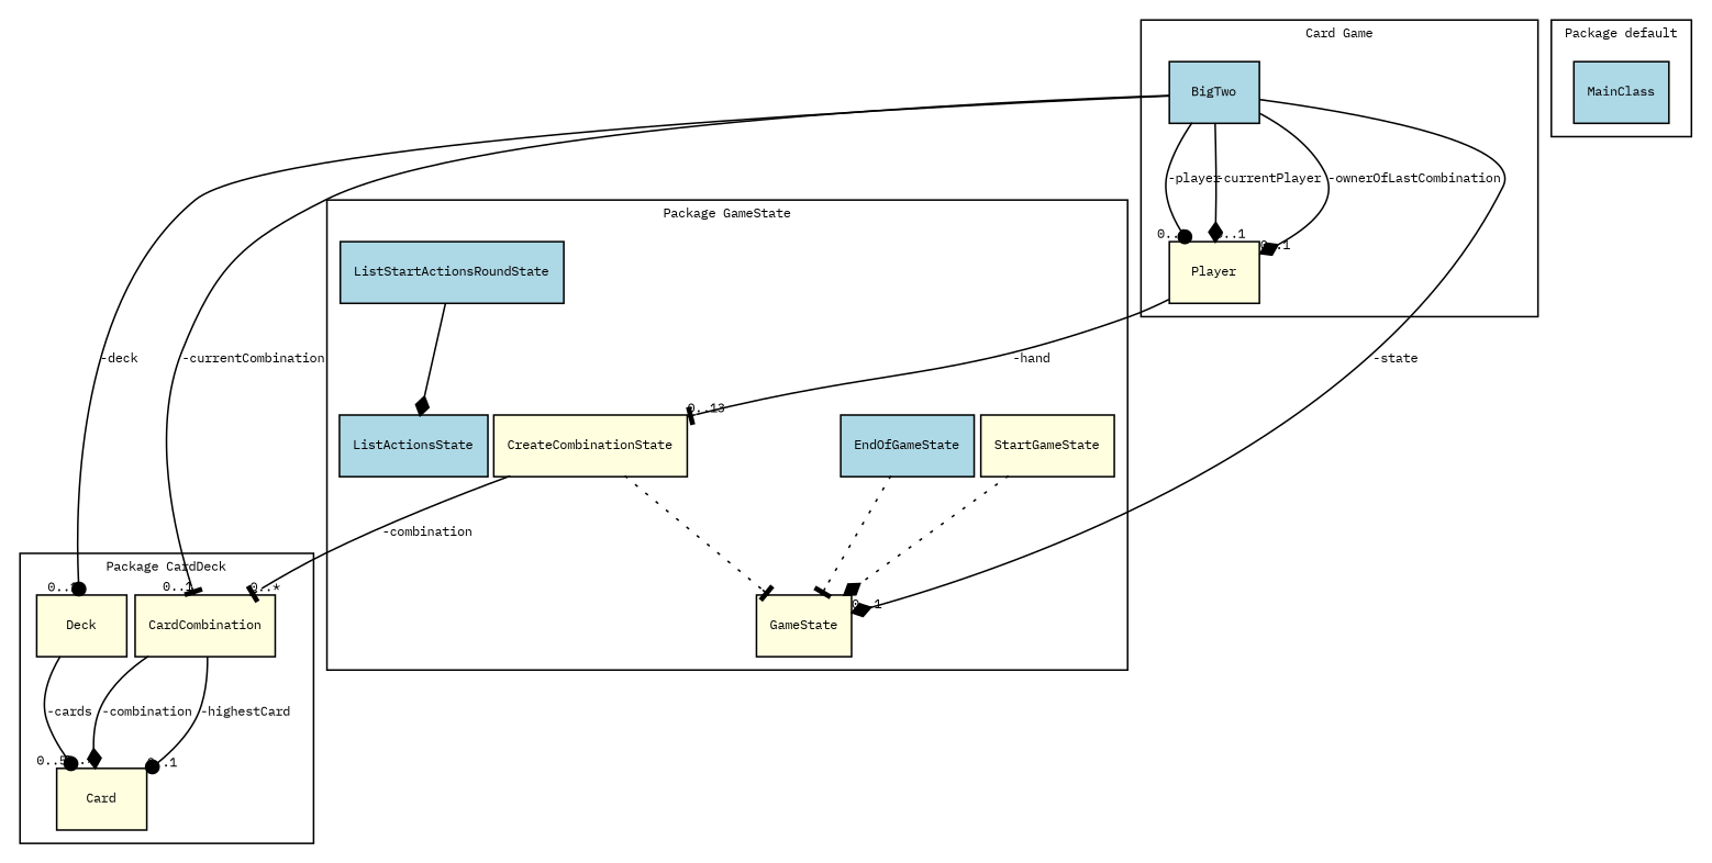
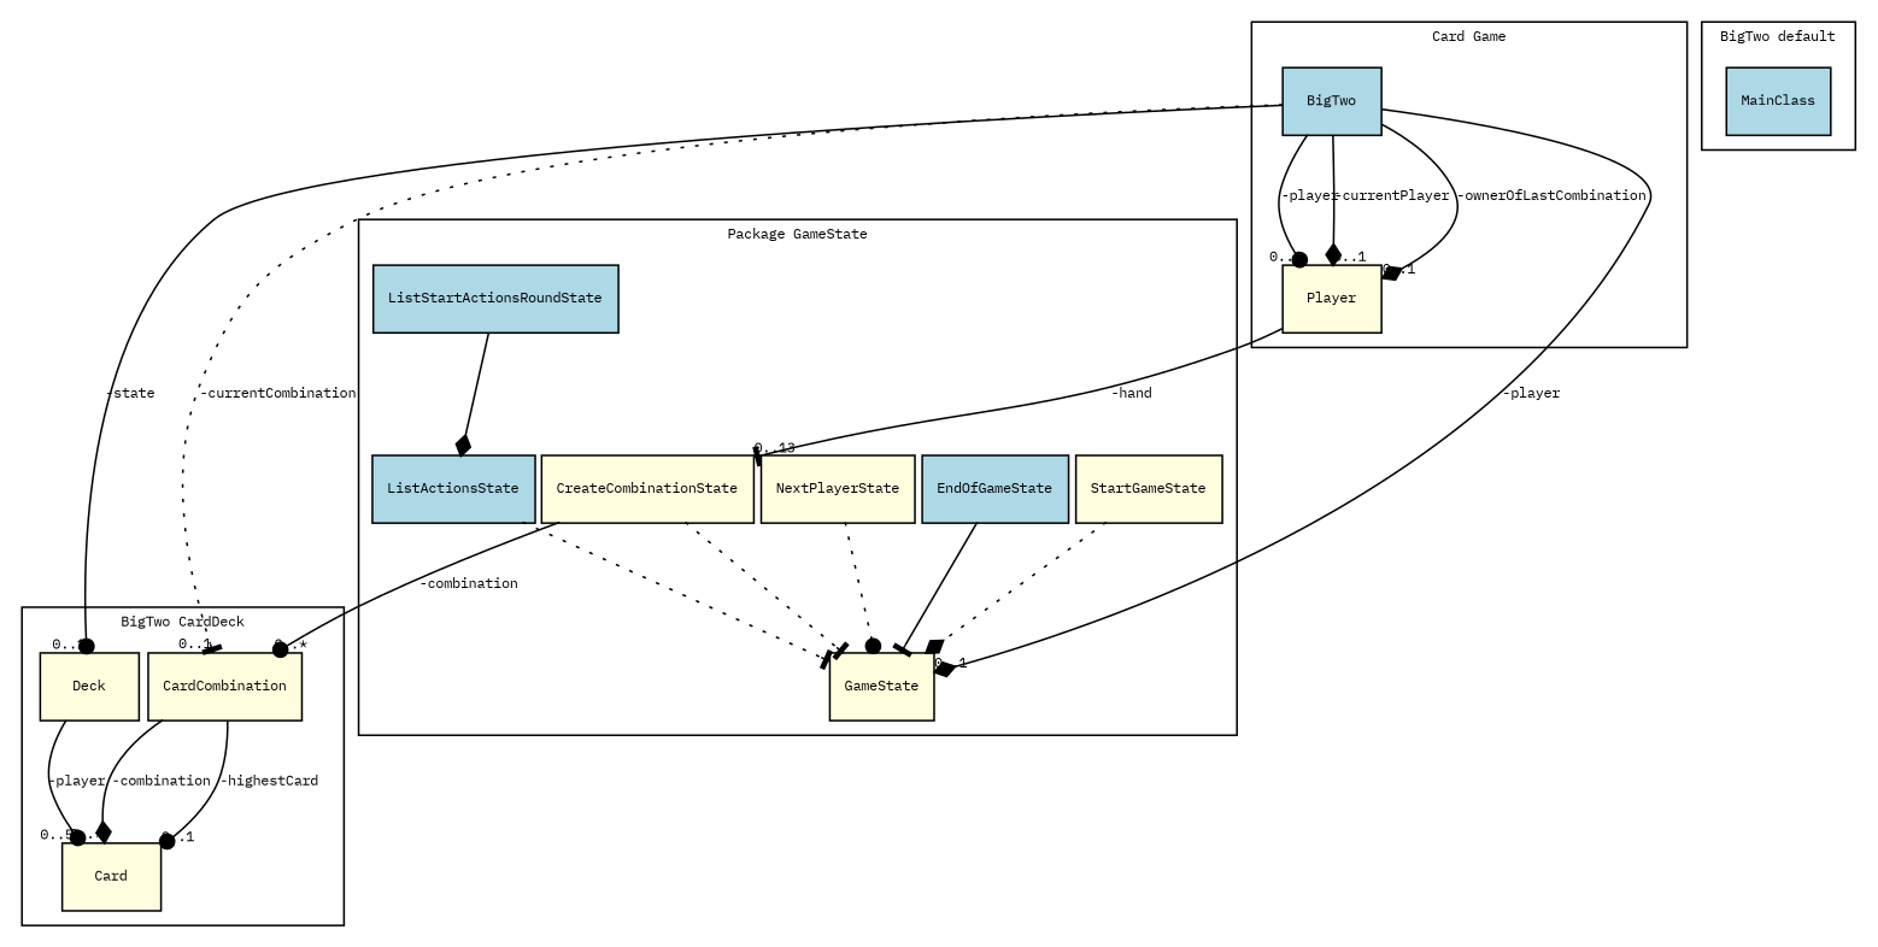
  digraph {
    fontname="IBM Plex Mono"
    fontsize=8
    nodesep=.05
    rankdir=TB
    ranksep=.8
    node [fillcolor=lightyellow fontname="IBM Plex Mono" fontsize=8 group=a shape=record style=filled]
    edge [arrowhead=dot fontname="IBM Plex Mono" fontsize=8 headlabel="0..1"]
    n1 [label="{Card}"]
    n2 [label="{CardCombination}"]
    n3 [label="{Deck}"]
    n4 [fillcolor=lightblue label="{MainClass}"]
    n5 [fillcolor=lightblue label="{BigTwo}"]
    n6 [label="{Player}"]
    n7 [label="{CreateCombinationState}"]
    n8 [label="{GameState}"]
    n9 [fillcolor=lightblue label="{EndOfGameState}"]
    n10 [fillcolor=lightblue label="{ListActionsState}"]
    n11 [fillcolor=lightblue label="{ListStartActionsRoundState}"]
+   n12 [label="{NextPlayerState}"]
    n13 [label="{StartGameState}"]
    subgraph cluster_1 {
-     label="Package CardDeck"
+     label="BigTwo CardDeck"
      n1
      n2
      n3
    }
    subgraph cluster_2 {
-     label="Package default"
+     label="BigTwo default"
      n4
    }
    subgraph cluster_3 {
      label="Card Game"
      n5
      n6
    }
    subgraph cluster_4 {
      label="Package GameState"
      n7
      n8
      n9
      n10
      n11
+     n12
      n13
    }
    n2 -> n1 [label="-highestCard"]
    n2 -> n1 [arrowhead=diamond headlabel="0..*" label="-combination"]
-   n3 -> n1 [headlabel="0..52" label="-cards"]
-   n5 -> n2 [arrowhead=tee label="-currentCombination"]
-   n5 -> n3 [label="-deck"]
+   n3 -> n1 [headlabel="0..52" label="-player"]
+   n5 -> n2 [arrowhead=tee label="-currentCombination" style=dotted]
+   n5 -> n3 [label="-state"]
    n5 -> n6 [label="-player"]
    n5 -> n6 [arrowhead=diamond label="-currentPlayer"]
    n5 -> n6 [arrowhead=diamond label="-ownerOfLastCombination"]
-   n5 -> n8 [arrowhead=diamond label="-state"]
+   n5 -> n8 [arrowhead=diamond label="-player"]
    n6 -> n7 [arrowhead=tee headlabel="0..13" label="-hand"]
-   n7 -> n2 [arrowhead=tee headlabel="0..*" label="-combination"]
+   n7 -> n2 [headlabel="0..*" label="-combination"]
    n7 -> n8 [arrowhead=tee style=dotted headlabel=""]
-   n9 -> n8 [arrowhead=tee style=dotted headlabel=""]
+   n9 -> n8 [arrowhead=tee style=solid headlabel=""]
+   n10 -> n8 [arrowhead=tee style=dotted headlabel=""]
    n11 -> n10 [arrowhead=diamond style=solid headlabel=""]
+   n12 -> n8 [style=dotted headlabel=""]
    n13 -> n8 [arrowhead=diamond style=dotted headlabel=""]
  }
